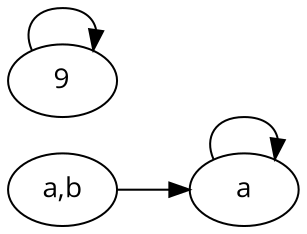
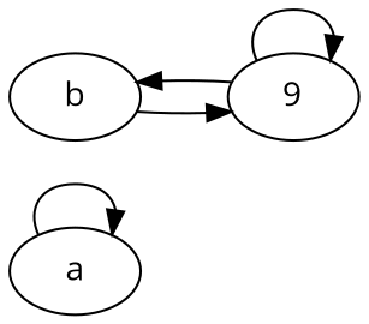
  digraph {
    fontname="Open Sans"
    rankdir=LR
    node [fontname="Open Sans" shape=oval]
    edge [fontname="Open Sans"]
-   n1 [label="a,b"]
    n2 [label=a]
+   n3 [label=b]
    n4 [label=9]
-   n1 -> n2
    n2 -> n2
+   n3 -> n4
+   n4 -> n3
    n4 -> n4
  }
